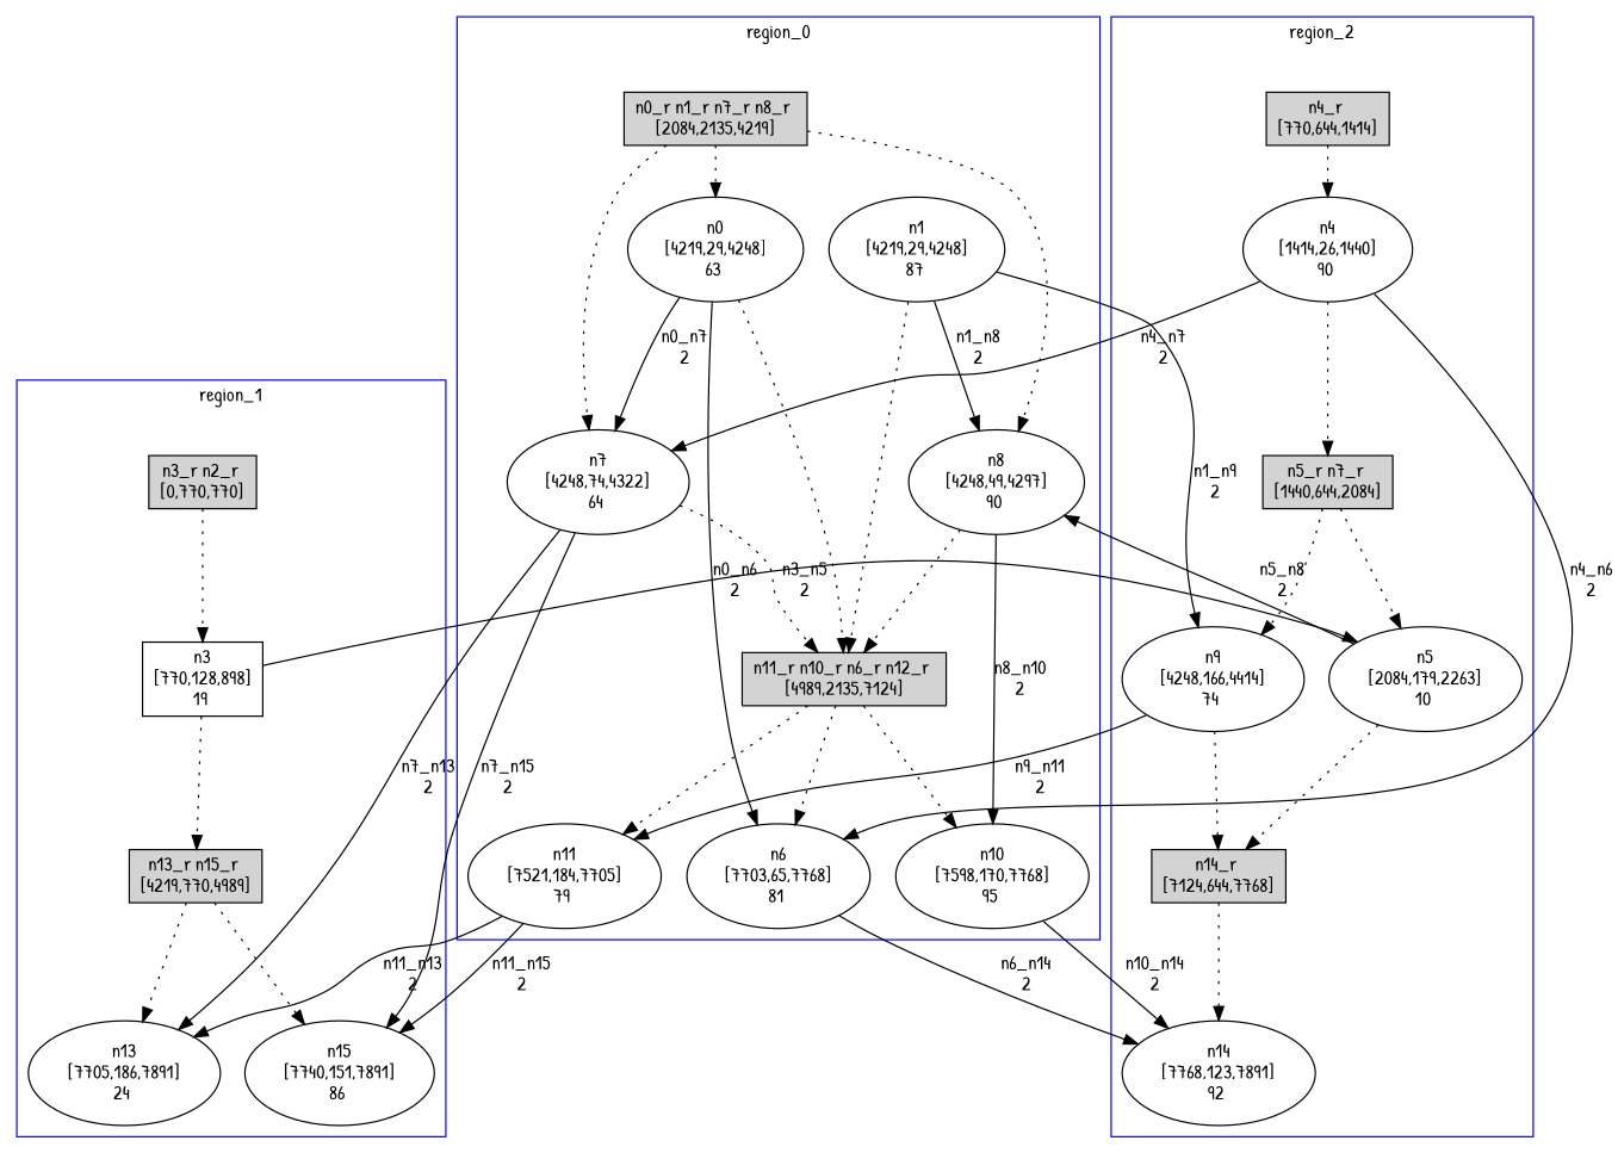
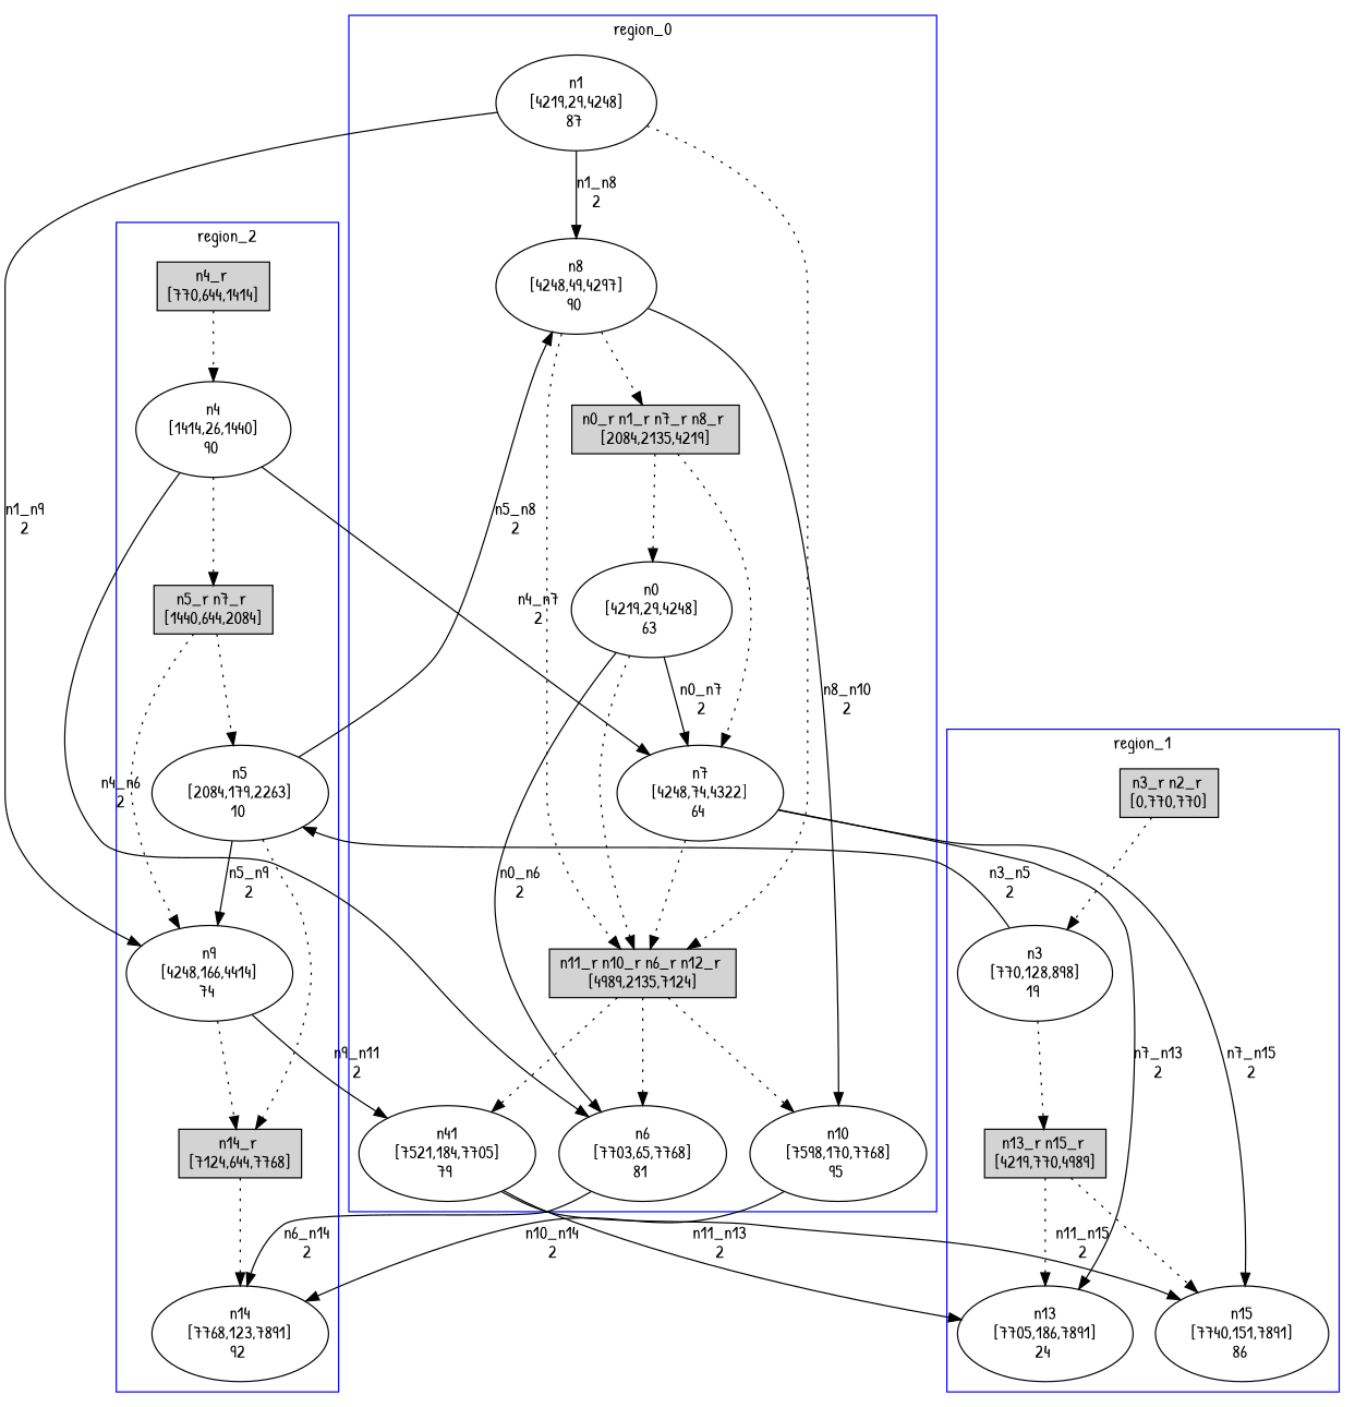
  digraph {
    fontname="Patrick Hand"
    node [fontname="Patrick Hand"]
    edge [fontname="Patrick Hand" style=dotted]
    n1 [label="n0_r n1_r n7_r n8_r \n[2084,2135,4219]" shape=box style=filled]
    n2 [label="n0\n[4219,29,4248]\n63 "]
    n3 [label="n1\n[4219,29,4248]\n87 "]
    n4 [label="n7\n[4248,74,4322]\n64 "]
    n5 [label="n8\n[4248,49,4297]\n90 "]
    n6 [label="n11_r n10_r n6_r n12_r \n[4989,2135,7124]" shape=box style=filled]
-   n7 [label="n11\n[7521,184,7705]\n79 "]
+   n7 [label="n41\n[7521,184,7705]\n79 "]
    n8 [label="n10\n[7598,170,7768]\n95 "]
    n9 [label="n6\n[7703,65,7768]\n81 "]
    n10 [label="n3_r n2_r \n[0,770,770]" shape=box style=filled]
-   n11 [label="n3\n[770,128,898]\n19 " shape=box]
+   n11 [label="n3\n[770,128,898]\n19 "]
    n12 [label="n13_r n15_r \n[4219,770,4989]" shape=box style=filled]
    n13 [label="n13\n[7705,186,7891]\n24 "]
    n14 [label="n15\n[7740,151,7891]\n86 "]
    n15 [label="n4_r \n[770,644,1414]" shape=box style=filled]
    n16 [label="n4\n[1414,26,1440]\n90 "]
    n17 [label="n5_r n7_r \n[1440,644,2084]" shape=box style=filled]
    n18 [label="n5\n[2084,179,2263]\n10 "]
    n19 [label="n9\n[4248,166,4414]\n74 "]
    n20 [label="n14_r \n[7124,644,7768]" shape=box style=filled]
    n21 [label="n14\n[7768,123,7891]\n92 "]
    subgraph cluster_1 {
      color=blue
      label=region_0
      stytle=filled
      n1
      n2
      n3
      n4
      n5
      n6
      n7
      n8
      n9
    }
    subgraph cluster_2 {
      color=blue
      label=region_1
      stytle=filled
      n10
      n11
      n12
      n13
      n14
    }
    subgraph cluster_3 {
      color=blue
      label=region_2
      stytle=filled
      n15
      n16
      n17
      n18
      n19
      n20
      n21
    }
    n1 -> n2
    n1 -> n4
-   n1 -> n5
+   n5 -> n1
    n2 -> n4 [label="n0_n7\n2" style=""]
    n2 -> n6
    n2 -> n9 [label="n0_n6\n2" style=""]
    n3 -> n5 [label="n1_n8\n2" style=""]
    n3 -> n6
    n3 -> n19 [label="n1_n9\n2" style=""]
    n4 -> n6
    n4 -> n13 [label="n7_n13\n2" style=""]
    n4 -> n14 [label="n7_n15\n2" style=""]
    n5 -> n6
    n5 -> n8 [label="n8_n10\n2" style=""]
    n6 -> n7
    n6 -> n8
    n6 -> n9
    n7 -> n13 [label="n11_n13\n2" style=""]
    n7 -> n14 [label="n11_n15\n2" style=""]
    n8 -> n21 [label="n10_n14\n2" style=""]
    n9 -> n21 [label="n6_n14\n2" style=""]
    n10 -> n11
    n11 -> n12
    n11 -> n18 [label="n3_n5\n2" style=""]
    n12 -> n13
    n12 -> n14
    n15 -> n16
    n16 -> n4 [label="n4_n7\n2" style=""]
    n16 -> n9 [label="n4_n6\n2" style=""]
    n16 -> n17
    n17 -> n18
    n17 -> n19
    n18 -> n5 [label="n5_n8\n2" style=""]
+   n18 -> n19 [label="n5_n9\n2" style=""]
    n18 -> n20
    n19 -> n7 [label="n9_n11\n2" style=""]
    n19 -> n20
    n20 -> n21
  }
